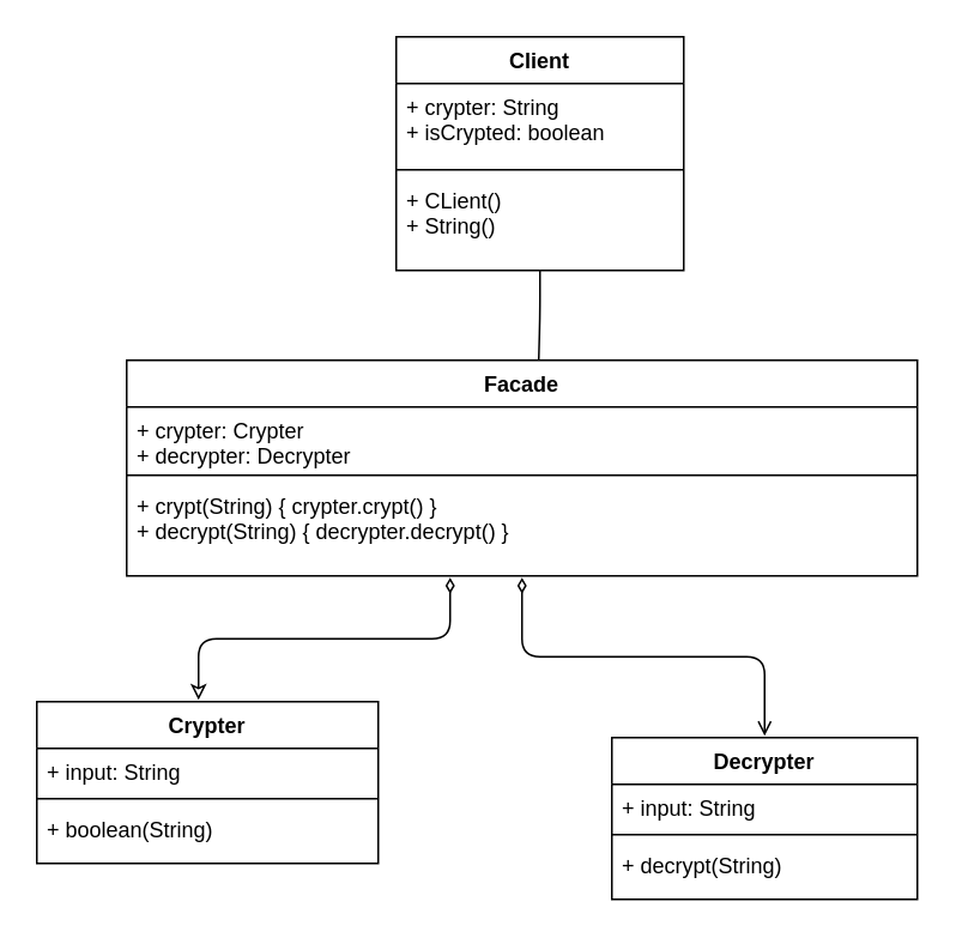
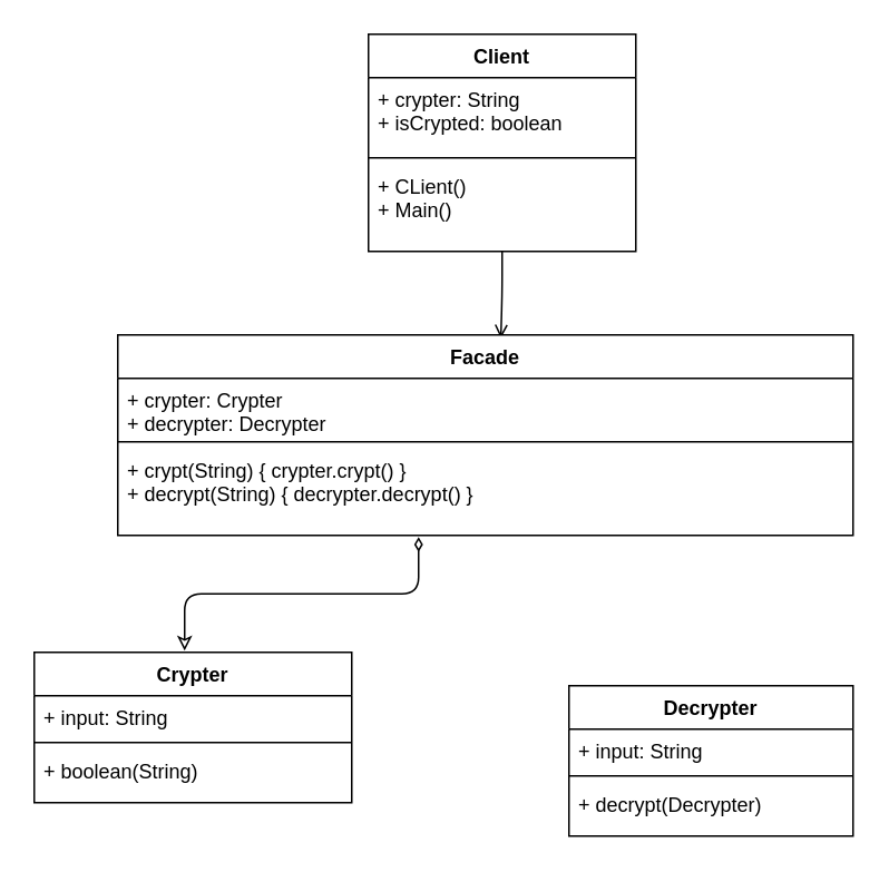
  <mxCell id="0" style=";html=1;" />
  <mxCell id="1" style=";html=1;" parent="0" />
- <mxCell id="2" style="edgeStyle=orthogonalEdgeStyle;rounded=1;orthogonalLoop=1;jettySize=auto;html=1;entryX=0.521;entryY=0.017;entryDx=0;entryDy=0;entryPerimeter=0;endArrow=none;endFill=0;" edge="1" parent="1" source="3" target="9"><mxGeometry relative="1" as="geometry" /></mxCell>
+ <mxCell id="2" style="edgeStyle=orthogonalEdgeStyle;rounded=1;orthogonalLoop=1;jettySize=auto;html=1;entryX=0.521;entryY=0.017;entryDx=0;entryDy=0;entryPerimeter=0;endArrow=open;endFill=0;" edge="1" parent="1" source="3" target="9"><mxGeometry relative="1" as="geometry" /></mxCell>
  <mxCell id="3" value="Client" style="swimlane;fontStyle=1;align=center;verticalAlign=top;childLayout=stackLayout;horizontal=1;startSize=26;horizontalStack=0;resizeParent=1;resizeParentMax=0;resizeLast=0;collapsible=1;marginBottom=0;" vertex="1" parent="1"><mxGeometry x="220" y="20" width="160" height="130" as="geometry" /></mxCell>
  <mxCell id="4" value="+ crypter: String&#10;+ isCrypted: boolean" style="text;strokeColor=none;fillColor=none;align=left;verticalAlign=top;spacingLeft=4;spacingRight=4;overflow=hidden;rotatable=0;points=[[0,0.5],[1,0.5]];portConstraint=eastwest;" vertex="1" parent="3"><mxGeometry y="26" width="160" height="44" as="geometry" /></mxCell>
  <mxCell id="5" value="" style="line;strokeWidth=1;fillColor=none;align=left;verticalAlign=middle;spacingTop=-1;spacingLeft=3;spacingRight=3;rotatable=0;labelPosition=right;points=[];portConstraint=eastwest;strokeColor=inherit;" vertex="1" parent="3"><mxGeometry y="70" width="160" height="8" as="geometry" /></mxCell>
- <mxCell id="6" value="+ CLient() &#10;+ String()" style="text;strokeColor=none;fillColor=none;align=left;verticalAlign=top;spacingLeft=4;spacingRight=4;overflow=hidden;rotatable=0;points=[[0,0.5],[1,0.5]];portConstraint=eastwest;" vertex="1" parent="3"><mxGeometry y="78" width="160" height="52" as="geometry" /></mxCell>
+ <mxCell id="6" value="+ CLient() &#10;+ Main()" style="text;strokeColor=none;fillColor=none;align=left;verticalAlign=top;spacingLeft=4;spacingRight=4;overflow=hidden;rotatable=0;points=[[0,0.5],[1,0.5]];portConstraint=eastwest;" vertex="1" parent="3"><mxGeometry y="78" width="160" height="52" as="geometry" /></mxCell>
  <mxCell id="7" style="edgeStyle=orthogonalEdgeStyle;rounded=1;orthogonalLoop=1;jettySize=auto;html=1;endArrow=classic;endFill=0;startArrow=diamondThin;startFill=0;targetPerimeterSpacing=1;sourcePerimeterSpacing=1;shadow=0;" edge="1" parent="1" source="9" target="13"><mxGeometry relative="1" as="geometry"><Array as="points"><mxPoint x="250" y="355" /><mxPoint x="110" y="355" /></Array></mxGeometry></mxCell>
- <mxCell id="8" style="edgeStyle=orthogonalEdgeStyle;rounded=1;sketch=0;orthogonalLoop=1;jettySize=auto;html=1;shadow=0;startArrow=diamondThin;startFill=0;endArrow=open;endFill=0;sourcePerimeterSpacing=1;targetPerimeterSpacing=1;" edge="1" parent="1" source="9" target="17"><mxGeometry relative="1" as="geometry" /></mxCell>
  <mxCell id="9" value="Facade" style="swimlane;fontStyle=1;align=center;verticalAlign=top;childLayout=stackLayout;horizontal=1;startSize=26;horizontalStack=0;resizeParent=1;resizeParentMax=0;resizeLast=0;collapsible=1;marginBottom=0;" vertex="1" parent="1"><mxGeometry x="70" y="200" width="440" height="120" as="geometry" /></mxCell>
  <mxCell id="10" value="+ crypter: Crypter&#10;+ decrypter: Decrypter" style="text;strokeColor=none;fillColor=none;align=left;verticalAlign=top;spacingLeft=4;spacingRight=4;overflow=hidden;rotatable=0;points=[[0,0.5],[1,0.5]];portConstraint=eastwest;" vertex="1" parent="9"><mxGeometry y="26" width="440" height="34" as="geometry" /></mxCell>
  <mxCell id="11" value="" style="line;strokeWidth=1;fillColor=none;align=left;verticalAlign=middle;spacingTop=-1;spacingLeft=3;spacingRight=3;rotatable=0;labelPosition=right;points=[];portConstraint=eastwest;strokeColor=inherit;" vertex="1" parent="9"><mxGeometry y="60" width="440" height="8" as="geometry" /></mxCell>
  <mxCell id="12" value="+ crypt(String) { crypter.crypt() }&#10;+ decrypt(String) { decrypter.decrypt() }" style="text;strokeColor=none;fillColor=none;align=left;verticalAlign=top;spacingLeft=4;spacingRight=4;overflow=hidden;rotatable=0;points=[[0,0.5],[1,0.5]];portConstraint=eastwest;" vertex="1" parent="9"><mxGeometry y="68" width="440" height="52" as="geometry" /></mxCell>
  <mxCell id="13" value="Crypter" style="swimlane;fontStyle=1;align=center;verticalAlign=top;childLayout=stackLayout;horizontal=1;startSize=26;horizontalStack=0;resizeParent=1;resizeParentMax=0;resizeLast=0;collapsible=1;marginBottom=0;" vertex="1" parent="1"><mxGeometry x="20" y="390" width="190" height="90" as="geometry" /></mxCell>
  <mxCell id="14" value="+ input: String" style="text;strokeColor=none;fillColor=none;align=left;verticalAlign=top;spacingLeft=4;spacingRight=4;overflow=hidden;rotatable=0;points=[[0,0.5],[1,0.5]];portConstraint=eastwest;" vertex="1" parent="13"><mxGeometry y="26" width="190" height="24" as="geometry" /></mxCell>
  <mxCell id="15" value="" style="line;strokeWidth=1;fillColor=none;align=left;verticalAlign=middle;spacingTop=-1;spacingLeft=3;spacingRight=3;rotatable=0;labelPosition=right;points=[];portConstraint=eastwest;strokeColor=inherit;" vertex="1" parent="13"><mxGeometry y="50" width="190" height="8" as="geometry" /></mxCell>
  <mxCell id="16" value="+ boolean(String)" style="text;strokeColor=none;fillColor=none;align=left;verticalAlign=top;spacingLeft=4;spacingRight=4;overflow=hidden;rotatable=0;points=[[0,0.5],[1,0.5]];portConstraint=eastwest;" vertex="1" parent="13"><mxGeometry y="58" width="190" height="32" as="geometry" /></mxCell>
  <mxCell id="17" value="Decrypter" style="swimlane;fontStyle=1;align=center;verticalAlign=top;childLayout=stackLayout;horizontal=1;startSize=26;horizontalStack=0;resizeParent=1;resizeParentMax=0;resizeLast=0;collapsible=1;marginBottom=0;" vertex="1" parent="1"><mxGeometry x="340" y="410" width="170" height="90" as="geometry" /></mxCell>
  <mxCell id="18" value="+ input: String" style="text;strokeColor=none;fillColor=none;align=left;verticalAlign=top;spacingLeft=4;spacingRight=4;overflow=hidden;rotatable=0;points=[[0,0.5],[1,0.5]];portConstraint=eastwest;" vertex="1" parent="17"><mxGeometry y="26" width="170" height="24" as="geometry" /></mxCell>
  <mxCell id="19" value="" style="line;strokeWidth=1;fillColor=none;align=left;verticalAlign=middle;spacingTop=-1;spacingLeft=3;spacingRight=3;rotatable=0;labelPosition=right;points=[];portConstraint=eastwest;strokeColor=inherit;" vertex="1" parent="17"><mxGeometry y="50" width="170" height="8" as="geometry" /></mxCell>
- <mxCell id="20" value="+ decrypt(String)" style="text;strokeColor=none;fillColor=none;align=left;verticalAlign=top;spacingLeft=4;spacingRight=4;overflow=hidden;rotatable=0;points=[[0,0.5],[1,0.5]];portConstraint=eastwest;" vertex="1" parent="17"><mxGeometry y="58" width="170" height="32" as="geometry" /></mxCell>
+ <mxCell id="20" value="+ decrypt(Decrypter)" style="text;strokeColor=none;fillColor=none;align=left;verticalAlign=top;spacingLeft=4;spacingRight=4;overflow=hidden;rotatable=0;points=[[0,0.5],[1,0.5]];portConstraint=eastwest;" vertex="1" parent="17"><mxGeometry y="58" width="170" height="32" as="geometry" /></mxCell>
